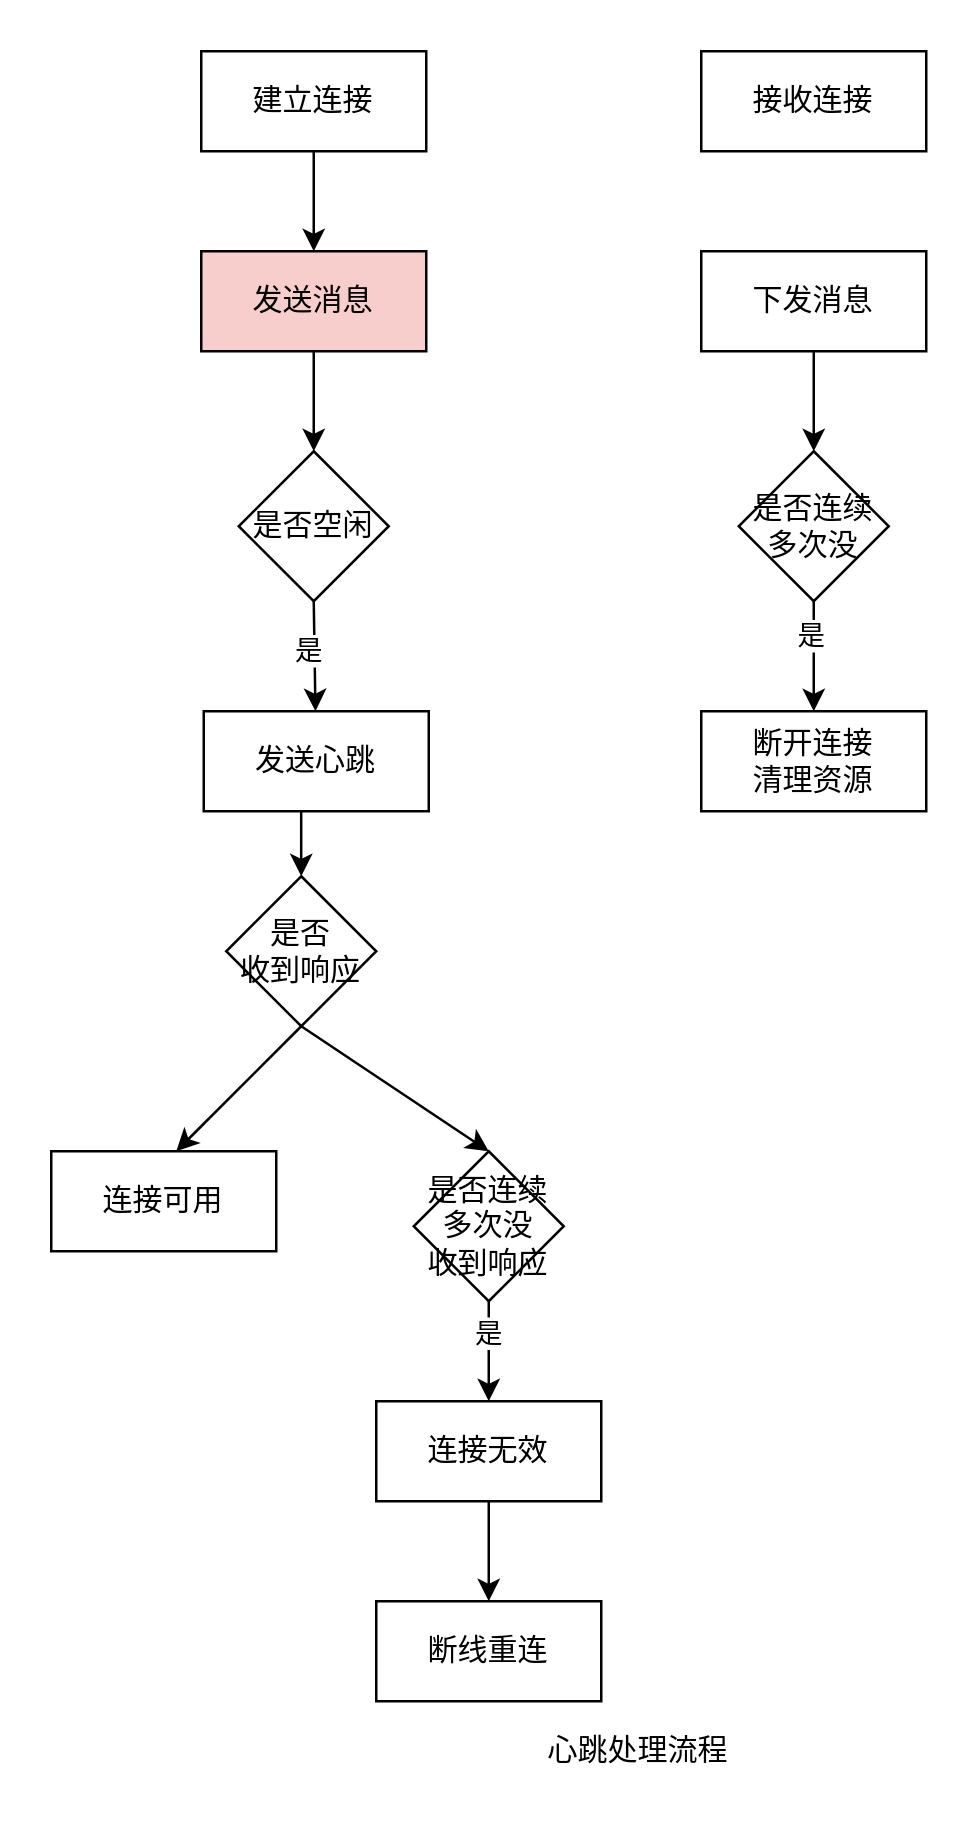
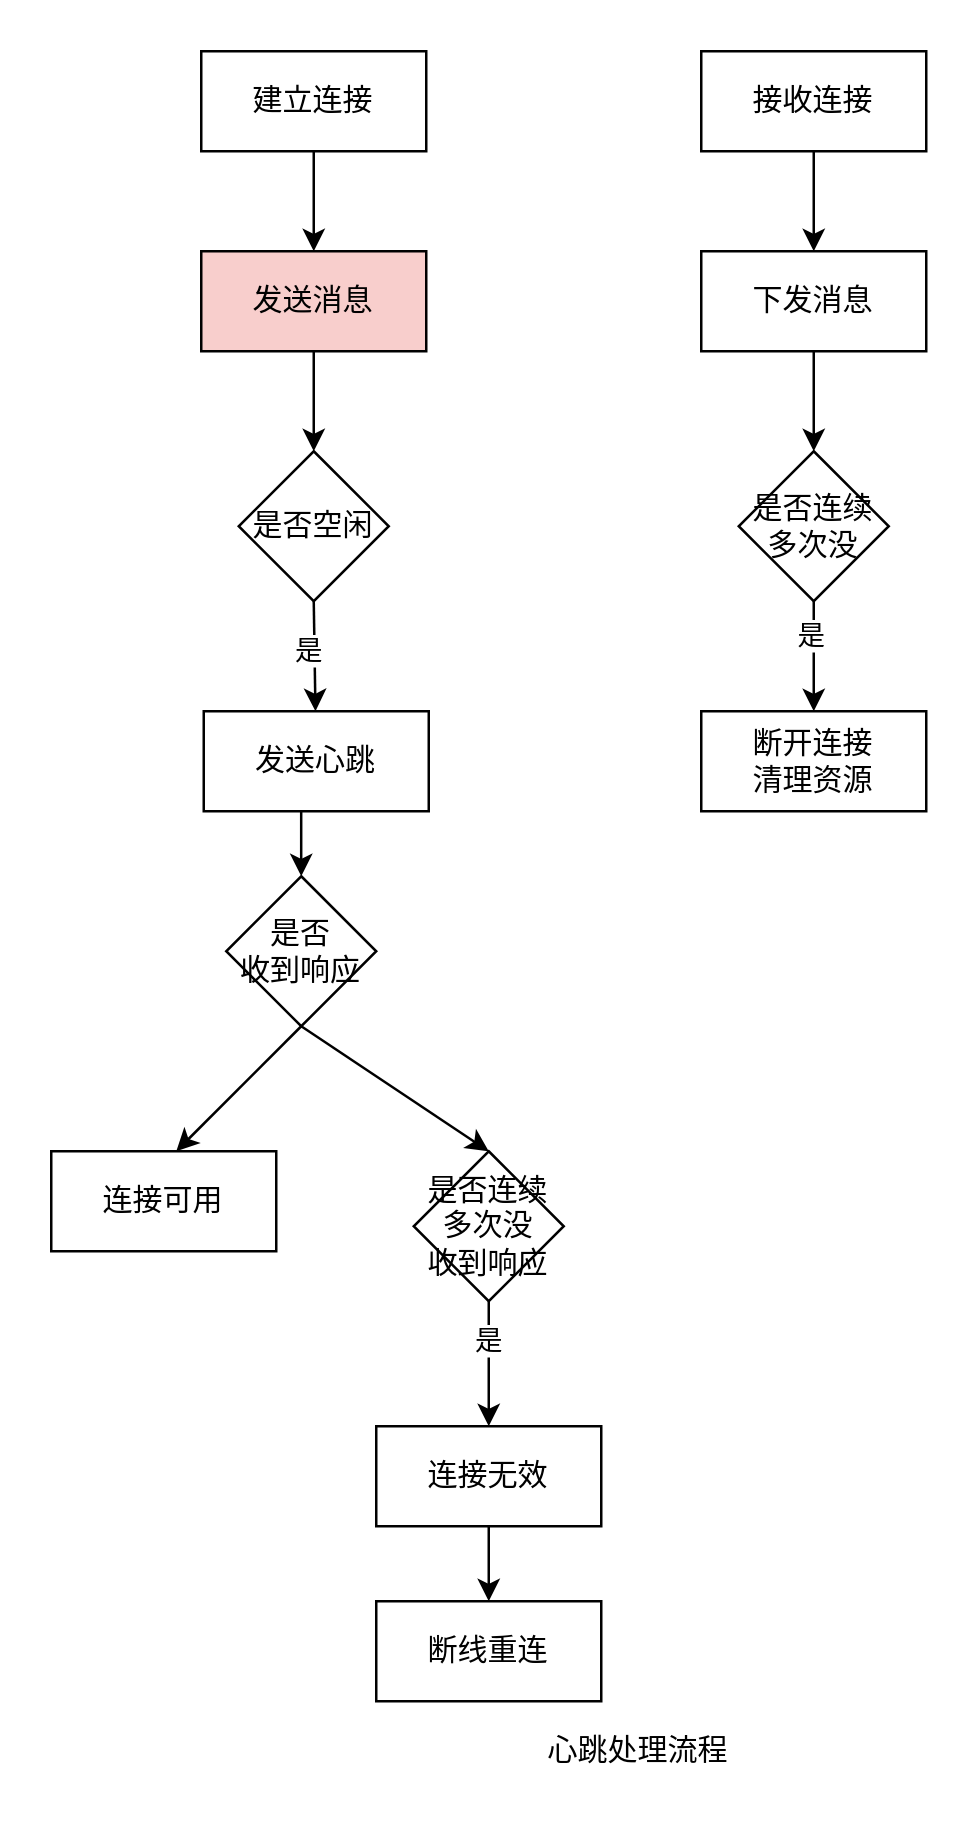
  <mxCell id="0" />
  <mxCell id="1" parent="0" />
  <mxCell id="2" value="建立连接" style="rounded=0;whiteSpace=wrap;html=1;" vertex="1" parent="1"><mxGeometry x="80" y="20" width="90" height="40" as="geometry" /></mxCell>
  <mxCell id="3" value="发送消息" style="rounded=0;whiteSpace=wrap;html=1;fillColor=#f8cecc;" vertex="1" parent="1"><mxGeometry x="80" y="100" width="90" height="40" as="geometry" /></mxCell>
  <mxCell id="4" value="是否空闲" style="rhombus;whiteSpace=wrap;html=1;" vertex="1" parent="1"><mxGeometry x="95" y="180" width="60" height="60" as="geometry" /></mxCell>
  <mxCell id="5" value="发送心跳" style="rounded=0;whiteSpace=wrap;html=1;" vertex="1" parent="1"><mxGeometry x="81" y="284" width="90" height="40" as="geometry" /></mxCell>
  <mxCell id="6" value="是否&lt;br&gt;收到响应" style="rhombus;whiteSpace=wrap;html=1;" vertex="1" parent="1"><mxGeometry x="90" y="350" width="60" height="60" as="geometry" /></mxCell>
  <mxCell id="7" value="是否连续多次没&lt;br&gt;收到响应" style="rhombus;whiteSpace=wrap;html=1;" vertex="1" parent="1"><mxGeometry x="165" y="460" width="60" height="60" as="geometry" /></mxCell>
- <mxCell id="8" value="连接无效" style="rounded=0;whiteSpace=wrap;html=1;" vertex="1" parent="1"><mxGeometry x="150" y="560" width="90" height="40" as="geometry" /></mxCell>
+ <mxCell id="8" value="连接无效" style="rounded=0;whiteSpace=wrap;html=1;" vertex="1" parent="1"><mxGeometry x="150" y="570" width="90" height="40" as="geometry" /></mxCell>
  <mxCell id="9" value="断线重连" style="rounded=0;whiteSpace=wrap;html=1;" vertex="1" parent="1"><mxGeometry x="150" y="640" width="90" height="40" as="geometry" /></mxCell>
  <mxCell id="10" value="" style="endArrow=classic;html=1;exitX=0.5;exitY=1;exitDx=0;exitDy=0;entryX=0.5;entryY=0;entryDx=0;entryDy=0;" edge="1" parent="1" source="2" target="3"><mxGeometry width="50" height="50" relative="1" as="geometry"><mxPoint x="175" y="90" as="sourcePoint" /><mxPoint x="225" y="40" as="targetPoint" /></mxGeometry></mxCell>
  <mxCell id="11" value="" style="endArrow=classic;html=1;exitX=0.5;exitY=1;exitDx=0;exitDy=0;entryX=0.5;entryY=0;entryDx=0;entryDy=0;" edge="1" parent="1" source="3" target="4"><mxGeometry width="50" height="50" relative="1" as="geometry"><mxPoint x="360" y="450" as="sourcePoint" /><mxPoint x="410" y="400" as="targetPoint" /></mxGeometry></mxCell>
  <mxCell id="12" value="" style="endArrow=classic;html=1;exitX=0.5;exitY=1;exitDx=0;exitDy=0;" edge="1" parent="1" source="4" target="5"><mxGeometry width="50" height="50" relative="1" as="geometry"><mxPoint x="360" y="450" as="sourcePoint" /><mxPoint x="410" y="400" as="targetPoint" /></mxGeometry></mxCell>
  <mxCell id="13" value="是" style="edgeLabel;html=1;align=center;verticalAlign=middle;resizable=0;points=[];" vertex="1" connectable="0" parent="12"><mxGeometry x="-0.139" y="-3" relative="1" as="geometry"><mxPoint as="offset" /></mxGeometry></mxCell>
  <mxCell id="14" value="" style="endArrow=classic;html=1;exitX=0.433;exitY=1;exitDx=0;exitDy=0;exitPerimeter=0;entryX=0.5;entryY=0;entryDx=0;entryDy=0;" edge="1" parent="1" source="5" target="6"><mxGeometry width="50" height="50" relative="1" as="geometry"><mxPoint x="360" y="450" as="sourcePoint" /><mxPoint x="410" y="400" as="targetPoint" /></mxGeometry></mxCell>
  <mxCell id="15" value="" style="endArrow=classic;html=1;exitX=0.5;exitY=1;exitDx=0;exitDy=0;entryX=0.5;entryY=0;entryDx=0;entryDy=0;" edge="1" parent="1" source="6" target="7"><mxGeometry width="50" height="50" relative="1" as="geometry"><mxPoint x="360" y="450" as="sourcePoint" /><mxPoint x="410" y="400" as="targetPoint" /></mxGeometry></mxCell>
  <mxCell id="16" value="" style="endArrow=classic;html=1;exitX=0.5;exitY=1;exitDx=0;exitDy=0;" edge="1" parent="1" source="7" target="8"><mxGeometry width="50" height="50" relative="1" as="geometry"><mxPoint x="360" y="450" as="sourcePoint" /><mxPoint x="410" y="400" as="targetPoint" /></mxGeometry></mxCell>
  <mxCell id="17" value="是" style="edgeLabel;html=1;align=center;verticalAlign=middle;resizable=0;points=[];" vertex="1" connectable="0" parent="16"><mxGeometry x="-0.4" y="-1" relative="1" as="geometry"><mxPoint as="offset" /></mxGeometry></mxCell>
  <mxCell id="18" value="" style="endArrow=classic;html=1;exitX=0.5;exitY=1;exitDx=0;exitDy=0;" edge="1" parent="1" source="8" target="9"><mxGeometry width="50" height="50" relative="1" as="geometry"><mxPoint x="360" y="450" as="sourcePoint" /><mxPoint x="410" y="400" as="targetPoint" /></mxGeometry></mxCell>
  <mxCell id="19" value="" style="endArrow=classic;html=1;" edge="1" parent="1"><mxGeometry width="50" height="50" relative="1" as="geometry"><mxPoint x="120" y="410" as="sourcePoint" /><mxPoint x="70" y="460" as="targetPoint" /></mxGeometry></mxCell>
  <mxCell id="20" value="连接可用" style="rounded=0;whiteSpace=wrap;html=1;" vertex="1" parent="1"><mxGeometry x="20" y="460" width="90" height="40" as="geometry" /></mxCell>
  <mxCell id="21" value="接收连接" style="rounded=0;whiteSpace=wrap;html=1;" vertex="1" parent="1"><mxGeometry x="280" y="20" width="90" height="40" as="geometry" /></mxCell>
  <mxCell id="22" value="下发消息" style="rounded=0;whiteSpace=wrap;html=1;" vertex="1" parent="1"><mxGeometry x="280" y="100" width="90" height="40" as="geometry" /></mxCell>
  <mxCell id="23" value="是否连续多次没" style="rhombus;whiteSpace=wrap;html=1;" vertex="1" parent="1"><mxGeometry x="295" y="180" width="60" height="60" as="geometry" /></mxCell>
  <mxCell id="24" value="断开连接&lt;br&gt;清理资源" style="rounded=0;whiteSpace=wrap;html=1;" vertex="1" parent="1"><mxGeometry x="280" y="284" width="90" height="40" as="geometry" /></mxCell>
+ <mxCell id="25" value="" style="endArrow=classic;html=1;exitX=0.5;exitY=1;exitDx=0;exitDy=0;" edge="1" parent="1" source="21" target="22"><mxGeometry width="50" height="50" relative="1" as="geometry"><mxPoint x="360" y="340" as="sourcePoint" /><mxPoint x="410" y="290" as="targetPoint" /></mxGeometry></mxCell>
  <mxCell id="26" value="" style="endArrow=classic;html=1;exitX=0.5;exitY=1;exitDx=0;exitDy=0;entryX=0.5;entryY=0;entryDx=0;entryDy=0;" edge="1" parent="1" source="22" target="23"><mxGeometry width="50" height="50" relative="1" as="geometry"><mxPoint x="335" y="70" as="sourcePoint" /><mxPoint x="335" y="110" as="targetPoint" /></mxGeometry></mxCell>
  <mxCell id="27" value="" style="endArrow=classic;html=1;exitX=0.5;exitY=1;exitDx=0;exitDy=0;entryX=0.5;entryY=0;entryDx=0;entryDy=0;" edge="1" parent="1" source="23" target="24"><mxGeometry width="50" height="50" relative="1" as="geometry"><mxPoint x="360" y="340" as="sourcePoint" /><mxPoint x="410" y="290" as="targetPoint" /></mxGeometry></mxCell>
  <mxCell id="28" value="是" style="edgeLabel;html=1;align=center;verticalAlign=middle;resizable=0;points=[];" vertex="1" connectable="0" parent="27"><mxGeometry x="-0.409" y="-2" relative="1" as="geometry"><mxPoint as="offset" /></mxGeometry></mxCell>
  <mxCell id="29" value="心跳处理流程" style="text;html=1;strokeColor=none;fillColor=none;align=center;verticalAlign=middle;whiteSpace=wrap;rounded=0;" vertex="1" parent="1"><mxGeometry x="200" y="690" width="110" height="20" as="geometry" /></mxCell>
